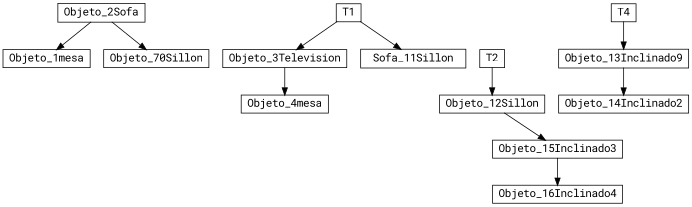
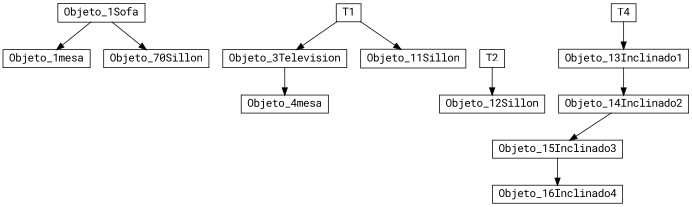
  digraph {
    fontname="Roboto Mono"
    rankdir=TB
    node [fontname="Roboto Mono" shape=record]
    edge [fontname="Roboto Mono"]
-   Objeto_2Sofa [height=.1 width=.1]
+   Objeto_2Sofa [height=.1 width=.1 label=Objeto_1Sofa]
    Objeto_1mesa [height=.1 width=.1]
    n3 [height=.1 label=Objeto_70Sillon width=.1]
    T1 [height=.1 width=.1]
    Objeto_3Television [height=.1 width=.1]
-   Objeto_11Sillon [height=.1 width=.1 label=Sofa_11Sillon]
+   Objeto_11Sillon [height=.1 width=.1]
    n7 [height=.1 label=Objeto_4mesa width=.1]
    T2 [height=.1 width=.1]
    Objeto_12Sillon [height=.1 width=.1]
    T4 [height=.1 width=.1]
-   Objeto_13Inclinado1 [height=.1 width=.1 label=Objeto_13Inclinado9]
+   Objeto_13Inclinado1 [height=.1 width=.1]
    Objeto_14Inclinado2 [height=.1 width=.1]
    Objeto_15Inclinado3 [height=.1 width=.1]
    Objeto_16Inclinado4 [height=.1 width=.1]
    Objeto_2Sofa -> Objeto_1mesa
    Objeto_2Sofa -> n3
    T1 -> Objeto_3Television
    T1 -> Objeto_11Sillon
    Objeto_3Television -> n7
    T2 -> Objeto_12Sillon
    T4 -> Objeto_13Inclinado1
    Objeto_13Inclinado1 -> Objeto_14Inclinado2
-   Objeto_12Sillon -> Objeto_15Inclinado3
+   Objeto_14Inclinado2 -> Objeto_15Inclinado3
    Objeto_15Inclinado3 -> Objeto_16Inclinado4
  }
